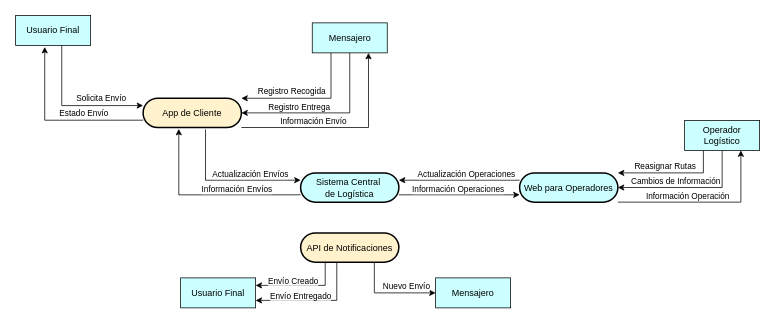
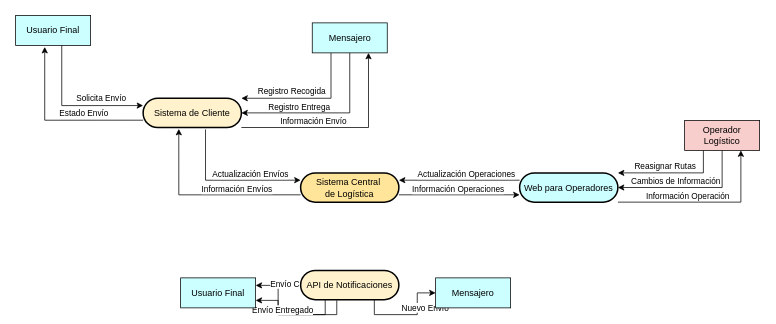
  <mxCell id="0" />
  <mxCell id="1" parent="0" />
  <mxCell id="2" style="edgeStyle=orthogonalEdgeStyle;rounded=0;orthogonalLoop=1;jettySize=auto;html=1;exitX=1;exitY=1;exitDx=0;exitDy=0;entryX=0.75;entryY=1;entryDx=0;entryDy=0;" edge="1" parent="1" source="6" target="26"><mxGeometry relative="1" as="geometry"><Array as="points"><mxPoint x="491" y="170" /></Array></mxGeometry></mxCell>
  <mxCell id="3" value="Información Envío" style="edgeLabel;html=1;align=center;verticalAlign=middle;resizable=0;points=[];" vertex="1" connectable="0" parent="2"><mxGeometry x="-0.286" y="-2" relative="1" as="geometry"><mxPoint x="-1" y="-11" as="offset" /></mxGeometry></mxCell>
  <mxCell id="4" style="edgeStyle=orthogonalEdgeStyle;rounded=0;orthogonalLoop=1;jettySize=auto;html=1;entryX=0;entryY=0.25;entryDx=0;entryDy=0;exitX=0.635;exitY=1.066;exitDx=0;exitDy=0;exitPerimeter=0;" edge="1" parent="1" source="6" target="9"><mxGeometry relative="1" as="geometry"><Array as="points"><mxPoint x="273" y="240" /></Array></mxGeometry></mxCell>
  <mxCell id="5" value="Actualización Envíos" style="edgeLabel;html=1;align=center;verticalAlign=middle;resizable=0;points=[];" vertex="1" connectable="0" parent="4"><mxGeometry x="0.14" y="3" relative="1" as="geometry"><mxPoint x="16" y="-5" as="offset" /></mxGeometry></mxCell>
- <mxCell id="6" value="App de Cliente" style="rounded=1;whiteSpace=wrap;arcSize=50;strokeWidth=2;fillColor=#FFF2CC;" parent="1" vertex="1"><mxGeometry x="190" y="130.5" width="131" height="39" as="geometry" /></mxCell>
+ <mxCell id="6" value="Sistema de Cliente" style="rounded=1;whiteSpace=wrap;arcSize=50;strokeWidth=2;fillColor=#FFF2CC;" parent="1" vertex="1"><mxGeometry x="190" y="130.5" width="131" height="39" as="geometry" /></mxCell>
  <mxCell id="7" style="edgeStyle=orthogonalEdgeStyle;rounded=0;orthogonalLoop=1;jettySize=auto;html=1;exitX=1;exitY=0.75;exitDx=0;exitDy=0;entryX=0;entryY=0.75;entryDx=0;entryDy=0;" edge="1" parent="1" source="9" target="19"><mxGeometry relative="1" as="geometry" /></mxCell>
  <mxCell id="8" value="Información Operaciones" style="edgeLabel;html=1;align=center;verticalAlign=middle;resizable=0;points=[];" vertex="1" connectable="0" parent="7"><mxGeometry x="-0.266" y="-3" relative="1" as="geometry"><mxPoint x="19" y="-11" as="offset" /></mxGeometry></mxCell>
- <mxCell id="9" value="Sistema Central &#10;de Logística" style="rounded=1;whiteSpace=wrap;arcSize=50;strokeWidth=2;fillColor=#ccffff;" vertex="1" parent="1"><mxGeometry x="400" y="230" width="131" height="39" as="geometry" /></mxCell>
+ <mxCell id="9" value="Sistema Central &#10;de Logística" style="rounded=1;whiteSpace=wrap;arcSize=50;strokeWidth=2;fillColor=#FFE599;" vertex="1" parent="1"><mxGeometry x="400" y="230" width="131" height="39" as="geometry" /></mxCell>
  <mxCell id="10" style="edgeStyle=orthogonalEdgeStyle;rounded=0;orthogonalLoop=1;jettySize=auto;html=1;exitX=0.25;exitY=1;exitDx=0;exitDy=0;entryX=1;entryY=0.25;entryDx=0;entryDy=0;" edge="1" parent="1" source="16" target="32"><mxGeometry relative="1" as="geometry" /></mxCell>
  <mxCell id="11" value="Envío Creado" style="edgeLabel;html=1;align=center;verticalAlign=middle;resizable=0;points=[];" vertex="1" connectable="0" parent="10"><mxGeometry x="0.543" relative="1" as="geometry"><mxPoint x="22" y="-7" as="offset" /></mxGeometry></mxCell>
  <mxCell id="12" style="edgeStyle=orthogonalEdgeStyle;rounded=0;orthogonalLoop=1;jettySize=auto;html=1;exitX=0.75;exitY=1;exitDx=0;exitDy=0;entryX=0;entryY=0.5;entryDx=0;entryDy=0;" edge="1" parent="1" source="16" target="33"><mxGeometry relative="1" as="geometry" /></mxCell>
  <mxCell id="13" value="Nuevo Envío" style="edgeLabel;html=1;align=center;verticalAlign=middle;resizable=0;points=[];" vertex="1" connectable="0" parent="12"><mxGeometry x="-0.021" y="2" relative="1" as="geometry"><mxPoint x="23" y="-8" as="offset" /></mxGeometry></mxCell>
  <mxCell id="14" style="edgeStyle=orthogonalEdgeStyle;rounded=0;orthogonalLoop=1;jettySize=auto;html=1;exitX=0.368;exitY=1.025;exitDx=0;exitDy=0;entryX=1;entryY=0.75;entryDx=0;entryDy=0;exitPerimeter=0;" edge="1" parent="1" source="16" target="32"><mxGeometry relative="1" as="geometry" /></mxCell>
  <mxCell id="15" value="Envío Entregado" style="edgeLabel;html=1;align=center;verticalAlign=middle;resizable=0;points=[];" vertex="1" connectable="0" parent="14"><mxGeometry x="0.28" y="1" relative="1" as="geometry"><mxPoint x="2" y="-8" as="offset" /></mxGeometry></mxCell>
- <mxCell id="16" value="API de Notificaciones" style="rounded=1;whiteSpace=wrap;arcSize=50;strokeWidth=2;fillColor=#FFF2CC;" vertex="1" parent="1"><mxGeometry x="400" y="310" width="131" height="39" as="geometry" /></mxCell>
+ <mxCell id="16" value="API de Notificaciones" style="rounded=1;whiteSpace=wrap;arcSize=50;strokeWidth=2;fillColor=#FFF2CC;" vertex="1" parent="1"><mxGeometry x="400" y="360" width="131" height="39" as="geometry" /></mxCell>
  <mxCell id="17" style="edgeStyle=orthogonalEdgeStyle;rounded=0;orthogonalLoop=1;jettySize=auto;html=1;exitX=0;exitY=0.25;exitDx=0;exitDy=0;entryX=1;entryY=0.25;entryDx=0;entryDy=0;" edge="1" parent="1" source="19" target="9"><mxGeometry relative="1" as="geometry" /></mxCell>
  <mxCell id="18" value="Actualización Operaciones" style="edgeLabel;html=1;align=center;verticalAlign=middle;resizable=0;points=[];" vertex="1" connectable="0" parent="17"><mxGeometry x="0.06" y="-3" relative="1" as="geometry"><mxPoint x="13" y="-5" as="offset" /></mxGeometry></mxCell>
  <mxCell id="19" value="Web para Operadores" style="rounded=1;whiteSpace=wrap;arcSize=50;strokeWidth=2;fillColor=#ccffff;" vertex="1" parent="1"><mxGeometry x="692" y="230" width="131" height="39" as="geometry" /></mxCell>
  <mxCell id="20" style="edgeStyle=orthogonalEdgeStyle;rounded=0;orthogonalLoop=1;jettySize=auto;html=1;exitX=0.615;exitY=0.984;exitDx=0;exitDy=0;entryX=0;entryY=0.25;entryDx=0;entryDy=0;exitPerimeter=0;" edge="1" parent="1" source="22" target="6"><mxGeometry relative="1" as="geometry" /></mxCell>
  <mxCell id="21" value="Solicita Envío" style="edgeLabel;html=1;align=center;verticalAlign=middle;resizable=0;points=[];" vertex="1" connectable="0" parent="20"><mxGeometry x="-0.161" y="2" relative="1" as="geometry"><mxPoint x="50" y="-8" as="offset" /></mxGeometry></mxCell>
  <mxCell id="22" value="Usuario Final" style="rounded=0;whiteSpace=wrap;html=1;fillColor=#CCFFFF;" vertex="1" parent="1"><mxGeometry x="20" y="20" width="100" height="40" as="geometry" /></mxCell>
  <mxCell id="23" style="edgeStyle=orthogonalEdgeStyle;rounded=0;orthogonalLoop=1;jettySize=auto;html=1;entryX=1;entryY=0.5;entryDx=0;entryDy=0;exitX=0.5;exitY=1;exitDx=0;exitDy=0;" edge="1" parent="1" source="26" target="6"><mxGeometry relative="1" as="geometry" /></mxCell>
  <mxCell id="24" style="edgeStyle=orthogonalEdgeStyle;rounded=0;orthogonalLoop=1;jettySize=auto;html=1;exitX=0.25;exitY=1;exitDx=0;exitDy=0;entryX=1;entryY=0;entryDx=0;entryDy=0;" edge="1" parent="1" source="26" target="6"><mxGeometry relative="1" as="geometry"><Array as="points"><mxPoint x="441" y="130" /><mxPoint x="321" y="130" /></Array></mxGeometry></mxCell>
  <mxCell id="25" value="Registro Recogida" style="edgeLabel;html=1;align=center;verticalAlign=middle;resizable=0;points=[];" vertex="1" connectable="0" parent="24"><mxGeometry x="0.483" y="2" relative="1" as="geometry"><mxPoint x="19" y="-12" as="offset" /></mxGeometry></mxCell>
  <mxCell id="26" value="Mensajero" style="rounded=0;whiteSpace=wrap;html=1;fillColor=#CCFFFF;" vertex="1" parent="1"><mxGeometry x="415.5" y="30" width="100" height="40" as="geometry" /></mxCell>
  <mxCell id="27" style="edgeStyle=orthogonalEdgeStyle;rounded=0;orthogonalLoop=1;jettySize=auto;html=1;exitX=0.25;exitY=1;exitDx=0;exitDy=0;entryX=1;entryY=0;entryDx=0;entryDy=0;" edge="1" parent="1" source="31" target="19"><mxGeometry relative="1" as="geometry"><Array as="points"><mxPoint x="937" y="230" /></Array></mxGeometry></mxCell>
  <mxCell id="28" value="Reasignar Rutas" style="edgeLabel;html=1;align=center;verticalAlign=middle;resizable=0;points=[];" vertex="1" connectable="0" parent="27"><mxGeometry x="0.271" y="-2" relative="1" as="geometry"><mxPoint x="10" y="-8" as="offset" /></mxGeometry></mxCell>
  <mxCell id="29" style="edgeStyle=orthogonalEdgeStyle;rounded=0;orthogonalLoop=1;jettySize=auto;html=1;exitX=0.5;exitY=1;exitDx=0;exitDy=0;entryX=1;entryY=0.5;entryDx=0;entryDy=0;" edge="1" parent="1" source="31" target="19"><mxGeometry relative="1" as="geometry" /></mxCell>
  <mxCell id="30" value="Cambios de Información" style="edgeLabel;html=1;align=center;verticalAlign=middle;resizable=0;points=[];" vertex="1" connectable="0" parent="29"><mxGeometry x="0.101" y="1" relative="1" as="geometry"><mxPoint x="-8" y="-10" as="offset" /></mxGeometry></mxCell>
- <mxCell id="31" value="Operador Logístico" style="rounded=0;whiteSpace=wrap;html=1;fillColor=#CCFFFF;" vertex="1" parent="1"><mxGeometry x="912" y="160" width="100" height="40" as="geometry" /></mxCell>
+ <mxCell id="31" value="Operador Logístico" style="rounded=0;whiteSpace=wrap;html=1;fillColor=#f8cecc;" vertex="1" parent="1"><mxGeometry x="912" y="160" width="100" height="40" as="geometry" /></mxCell>
  <mxCell id="32" value="Usuario Final" style="rounded=0;whiteSpace=wrap;html=1;fillColor=#CCFFFF;" vertex="1" parent="1"><mxGeometry x="240" y="370" width="100" height="40" as="geometry" /></mxCell>
  <mxCell id="33" value="Mensajero" style="rounded=0;whiteSpace=wrap;html=1;fillColor=#CCFFFF;" vertex="1" parent="1"><mxGeometry x="580" y="370" width="100" height="40" as="geometry" /></mxCell>
  <mxCell id="34" style="edgeStyle=orthogonalEdgeStyle;rounded=0;orthogonalLoop=1;jettySize=auto;html=1;exitX=0;exitY=0.75;exitDx=0;exitDy=0;entryX=0.388;entryY=1.053;entryDx=0;entryDy=0;entryPerimeter=0;" edge="1" parent="1" source="6" target="22"><mxGeometry relative="1" as="geometry" /></mxCell>
  <mxCell id="35" value="Estado Envío" style="edgeLabel;html=1;align=center;verticalAlign=middle;resizable=0;points=[];" vertex="1" connectable="0" parent="34"><mxGeometry x="-0.163" y="1" relative="1" as="geometry"><mxPoint x="16" y="-10" as="offset" /></mxGeometry></mxCell>
  <mxCell id="36" value="Registro Entrega" style="edgeLabel;html=1;align=center;verticalAlign=middle;resizable=0;points=[];" vertex="1" connectable="0" parent="1"><mxGeometry x="397" y="141" as="geometry" /></mxCell>
  <mxCell id="37" style="edgeStyle=orthogonalEdgeStyle;rounded=0;orthogonalLoop=1;jettySize=auto;html=1;exitX=1;exitY=1;exitDx=0;exitDy=0;entryX=0.75;entryY=1;entryDx=0;entryDy=0;" edge="1" parent="1" source="19" target="31"><mxGeometry relative="1" as="geometry"><Array as="points"><mxPoint x="987" y="269" /></Array></mxGeometry></mxCell>
  <mxCell id="38" value="Información Operación" style="edgeLabel;html=1;align=center;verticalAlign=middle;resizable=0;points=[];" vertex="1" connectable="0" parent="37"><mxGeometry x="-0.234" y="-1" relative="1" as="geometry"><mxPoint x="3" y="-10" as="offset" /></mxGeometry></mxCell>
  <mxCell id="39" style="edgeStyle=orthogonalEdgeStyle;rounded=0;orthogonalLoop=1;jettySize=auto;html=1;exitX=0;exitY=0.75;exitDx=0;exitDy=0;entryX=0.363;entryY=1.048;entryDx=0;entryDy=0;entryPerimeter=0;" edge="1" parent="1" source="9" target="6"><mxGeometry relative="1" as="geometry" /></mxCell>
  <mxCell id="40" value="Información Envíos" style="edgeLabel;html=1;align=center;verticalAlign=middle;resizable=0;points=[];" vertex="1" connectable="0" parent="39"><mxGeometry x="-0.363" y="-2" relative="1" as="geometry"><mxPoint x="-5" y="-6" as="offset" /></mxGeometry></mxCell>
